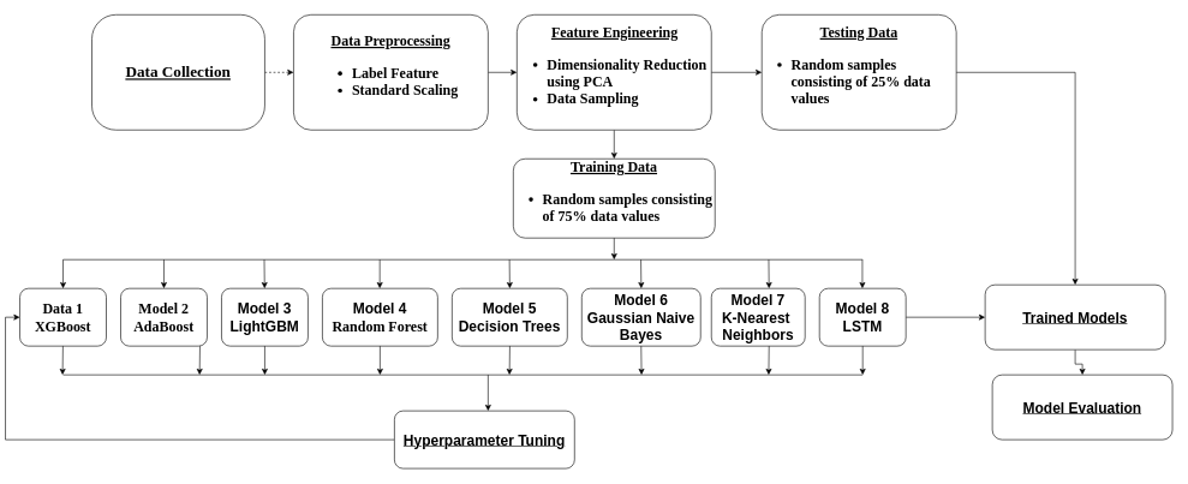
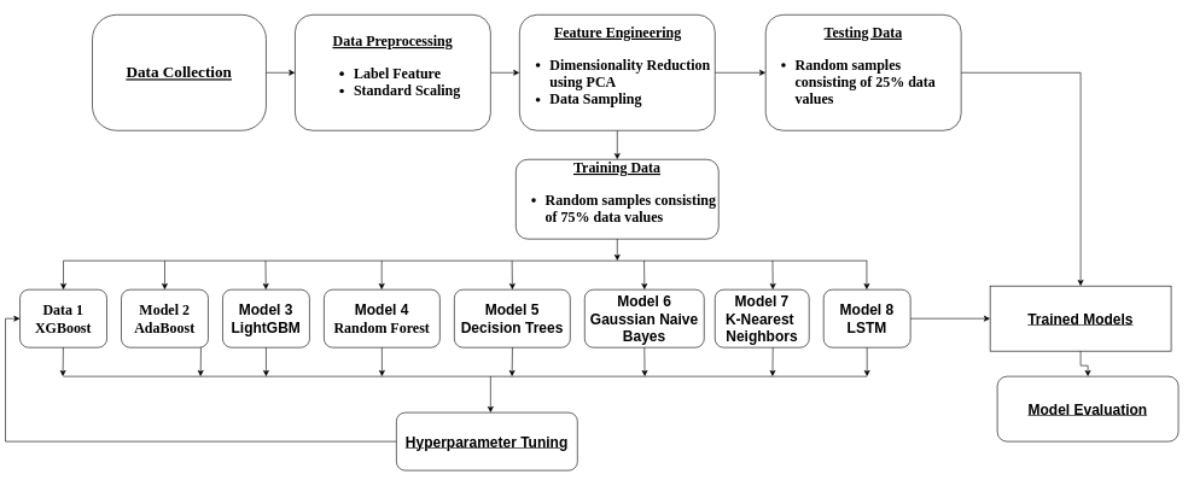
  <mxCell id="0" />
  <mxCell id="1" parent="0" />
- <mxCell id="2" value="" style="edgeStyle=orthogonalEdgeStyle;rounded=0;orthogonalLoop=1;jettySize=auto;html=1;dashed=1;" parent="1" source="3" target="8" edge="1"><mxGeometry relative="1" as="geometry" /></mxCell>
+ <mxCell id="2" value="" style="edgeStyle=orthogonalEdgeStyle;rounded=0;orthogonalLoop=1;jettySize=auto;html=1;" parent="1" source="3" target="8" edge="1"><mxGeometry relative="1" as="geometry" /></mxCell>
  <mxCell id="3" value="&lt;div&gt;&lt;b&gt;&lt;font face=&quot;Times New Roman&quot; size=&quot;1&quot; style=&quot;&quot;&gt;&lt;u style=&quot;font-size: 22px;&quot;&gt;Data Collection&lt;/u&gt;&lt;/font&gt;&lt;/b&gt;&lt;/div&gt;" style="rounded=1;whiteSpace=wrap;html=1;arcSize=21;" parent="1" vertex="1"><mxGeometry x="120" y="20" width="240" height="160" as="geometry" /></mxCell>
  <mxCell id="4" value="" style="edgeStyle=orthogonalEdgeStyle;rounded=0;orthogonalLoop=1;jettySize=auto;html=1;" parent="1" source="6" target="10" edge="1"><mxGeometry relative="1" as="geometry" /></mxCell>
  <mxCell id="5" value="" style="edgeStyle=orthogonalEdgeStyle;rounded=0;orthogonalLoop=1;jettySize=auto;html=1;" parent="1" source="6" target="11" edge="1"><mxGeometry relative="1" as="geometry" /></mxCell>
  <mxCell id="6" value="&lt;div style=&quot;text-align: center; font-size: 20px;&quot;&gt;&lt;b style=&quot;background-color: initial;&quot;&gt;&lt;u style=&quot;&quot;&gt;&lt;font face=&quot;Times New Roman&quot; style=&quot;font-size: 20px;&quot;&gt;Feature Engineering&lt;/font&gt;&lt;/u&gt;&lt;/b&gt;&lt;/div&gt;&lt;div style=&quot;font-size: 20px;&quot;&gt;&lt;ul style=&quot;&quot;&gt;&lt;li style=&quot;&quot;&gt;&lt;font face=&quot;sdK7HCuxwbSfi9Evty2K&quot; style=&quot;font-size: 20px;&quot;&gt;&lt;b&gt;Dimensionality Reduction using PCA&lt;/b&gt;&lt;/font&gt;&lt;/li&gt;&lt;li style=&quot;&quot;&gt;&lt;font face=&quot;sdK7HCuxwbSfi9Evty2K&quot; style=&quot;font-size: 20px;&quot;&gt;&lt;b style=&quot;&quot;&gt;Data Sampling&lt;/b&gt;&lt;/font&gt;&lt;/li&gt;&lt;/ul&gt;&lt;/div&gt;" style="rounded=1;whiteSpace=wrap;html=1;align=left;" parent="1" vertex="1"><mxGeometry x="710" y="20" width="270" height="160" as="geometry" /></mxCell>
  <mxCell id="7" value="" style="edgeStyle=orthogonalEdgeStyle;rounded=0;orthogonalLoop=1;jettySize=auto;html=1;" parent="1" source="8" target="6" edge="1"><mxGeometry relative="1" as="geometry" /></mxCell>
  <mxCell id="8" value="&lt;div style=&quot;font-size: 20px;&quot;&gt;&lt;u style=&quot;&quot;&gt;&lt;font face=&quot;Times New Roman&quot; style=&quot;font-size: 20px;&quot;&gt;&lt;b style=&quot;&quot;&gt;Data Preprocessing&lt;/b&gt;&lt;/font&gt;&lt;/u&gt;&lt;/div&gt;&lt;div style=&quot;font-size: 20px;&quot;&gt;&lt;ul style=&quot;&quot;&gt;&lt;li style=&quot;text-align: left;&quot;&gt;&lt;font face=&quot;PGqCXZ4ydFiPaj5d8xrP&quot; style=&quot;font-size: 20px;&quot;&gt;&lt;b&gt;Label Feature&lt;/b&gt;&lt;/font&gt;&lt;/li&gt;&lt;li style=&quot;text-align: left;&quot;&gt;&lt;font face=&quot;PGqCXZ4ydFiPaj5d8xrP&quot; style=&quot;font-size: 20px;&quot;&gt;&lt;b style=&quot;&quot;&gt;Standard Scaling&lt;/b&gt;&lt;/font&gt;&lt;/li&gt;&lt;/ul&gt;&lt;/div&gt;" style="rounded=1;whiteSpace=wrap;html=1;" parent="1" vertex="1"><mxGeometry x="400" y="20" width="270" height="160" as="geometry" /></mxCell>
  <mxCell id="9" value="" style="edgeStyle=orthogonalEdgeStyle;rounded=0;orthogonalLoop=1;jettySize=auto;html=1;entryX=0.5;entryY=0;entryDx=0;entryDy=0;" parent="1" source="10" target="42" edge="1"><mxGeometry relative="1" as="geometry"><mxPoint x="1505" y="135" as="targetPoint" /></mxGeometry></mxCell>
  <mxCell id="10" value="&lt;b style=&quot;font-size: 20px;&quot;&gt;&lt;u style=&quot;&quot;&gt;&lt;font face=&quot;Times New Roman&quot; style=&quot;font-size: 20px;&quot;&gt;Testing Data&lt;/font&gt;&lt;/u&gt;&lt;/b&gt;&lt;div style=&quot;font-size: 20px;&quot;&gt;&lt;ul style=&quot;&quot;&gt;&lt;li style=&quot;text-align: left;&quot;&gt;&lt;font face=&quot;skZEnSjbpqs2_LfR6URj&quot; style=&quot;font-size: 20px;&quot;&gt;&lt;b style=&quot;&quot;&gt;Random samples consisting of 25% data values&lt;/b&gt;&lt;/font&gt;&lt;/li&gt;&lt;/ul&gt;&lt;/div&gt;" style="rounded=1;whiteSpace=wrap;html=1;align=center;" parent="1" vertex="1"><mxGeometry x="1050" y="20" width="270" height="160" as="geometry" /></mxCell>
  <mxCell id="11" value="&lt;u style=&quot;font-size: 20px;&quot;&gt;&lt;font face=&quot;Times New Roman&quot; style=&quot;font-size: 20px;&quot;&gt;&lt;b style=&quot;&quot;&gt;Training Data&lt;/b&gt;&lt;/font&gt;&lt;/u&gt;&lt;div style=&quot;font-size: 20px;&quot;&gt;&lt;ul style=&quot;&quot;&gt;&lt;li style=&quot;text-align: left;&quot;&gt;&lt;font face=&quot;uvAmvFqhI-wZAGll9MLT&quot; style=&quot;font-size: 20px;&quot;&gt;&lt;b style=&quot;&quot;&gt;Random samples consisting of 75% data values&lt;/b&gt;&lt;/font&gt;&lt;/li&gt;&lt;/ul&gt;&lt;/div&gt;" style="rounded=1;whiteSpace=wrap;html=1;align=center;" parent="1" vertex="1"><mxGeometry x="705" y="220" width="280" height="110" as="geometry" /></mxCell>
  <mxCell id="12" value="" style="endArrow=classic;html=1;rounded=0;exitX=0.5;exitY=1;exitDx=0;exitDy=0;" parent="1" source="11" edge="1"><mxGeometry width="50" height="50" relative="1" as="geometry"><mxPoint x="834.55" y="320" as="sourcePoint" /><mxPoint x="845" y="360" as="targetPoint" /></mxGeometry></mxCell>
  <mxCell id="13" value="" style="endArrow=none;html=1;rounded=0;" parent="1" edge="1"><mxGeometry width="50" height="50" relative="1" as="geometry"><mxPoint x="80" y="360" as="sourcePoint" /><mxPoint x="1190" y="360" as="targetPoint" /><Array as="points" /></mxGeometry></mxCell>
  <mxCell id="14" value="&lt;div style=&quot;font-size: 20px;&quot;&gt;&lt;font face=&quot;Times New Roman&quot; style=&quot;font-size: 20px;&quot;&gt;&lt;b style=&quot;&quot;&gt;Data 1&lt;/b&gt;&lt;/font&gt;&lt;/div&gt;&lt;div style=&quot;font-size: 20px;&quot;&gt;&lt;span style=&quot;white-space: pre;&quot;&gt;&lt;font face=&quot;IAaiEFst-UWG-7PMDflK&quot; style=&quot;font-size: 20px;&quot;&gt;&lt;b style=&quot;&quot;&gt;XGBoost&lt;/b&gt;&lt;/font&gt;&lt;/span&gt;&lt;/div&gt;" style="whiteSpace=wrap;html=1;rounded=1;" parent="1" vertex="1"><mxGeometry x="20" y="400" width="120" height="80" as="geometry" /></mxCell>
  <mxCell id="15" value="&lt;div style=&quot;font-size: 20px;&quot;&gt;&lt;font face=&quot;Times New Roman&quot; style=&quot;font-size: 20px;&quot;&gt;&lt;b&gt;Model 2&lt;/b&gt;&lt;/font&gt;&lt;/div&gt;&lt;div style=&quot;font-size: 20px;&quot;&gt;&lt;span style=&quot;white-space: pre;&quot;&gt;&lt;font face=&quot;YCFdyEEdnI8Ae7hP_QAw&quot; style=&quot;font-size: 20px;&quot;&gt;&lt;b&gt;AdaBoost&lt;/b&gt;&lt;/font&gt;&lt;/span&gt;&lt;/div&gt;" style="whiteSpace=wrap;html=1;rounded=1;" parent="1" vertex="1"><mxGeometry x="160" y="400" width="120" height="80" as="geometry" /></mxCell>
  <mxCell id="16" value="&lt;div style=&quot;font-size: 20px;&quot;&gt;&lt;b style=&quot;&quot;&gt;&lt;font style=&quot;font-size: 20px;&quot;&gt;Model 3&lt;/font&gt;&lt;/b&gt;&lt;/div&gt;&lt;div style=&quot;font-size: 20px;&quot;&gt;&lt;span style=&quot;white-space: pre;&quot;&gt;&lt;b style=&quot;&quot;&gt;&lt;font style=&quot;font-size: 20px;&quot;&gt;LightGBM&lt;/font&gt;&lt;/b&gt;&lt;/span&gt;&lt;/div&gt;" style="whiteSpace=wrap;html=1;rounded=1;" parent="1" vertex="1"><mxGeometry x="300" y="400" width="120" height="80" as="geometry" /></mxCell>
  <mxCell id="17" value="&lt;div style=&quot;font-size: 20px;&quot;&gt;&lt;b style=&quot;&quot;&gt;&lt;font face=&quot;Helvetica&quot; style=&quot;font-size: 20px;&quot;&gt;Model 4&lt;/font&gt;&lt;/b&gt;&lt;/div&gt;&lt;div style=&quot;font-size: 20px;&quot;&gt;&lt;span style=&quot;white-space: pre;&quot;&gt;&lt;b style=&quot;&quot;&gt;&lt;font face=&quot;b5VKJs1_YKPoxNYVoM_w&quot; style=&quot;font-size: 20px;&quot;&gt;Random Forest&lt;/font&gt;&lt;/b&gt;&lt;/span&gt;&lt;/div&gt;" style="whiteSpace=wrap;html=1;rounded=1;" parent="1" vertex="1"><mxGeometry x="440" y="400" width="160" height="80" as="geometry" /></mxCell>
  <mxCell id="18" value="&lt;div style=&quot;font-size: 20px;&quot;&gt;&lt;b style=&quot;&quot;&gt;&lt;font style=&quot;font-size: 20px;&quot;&gt;Model 5&lt;/font&gt;&lt;/b&gt;&lt;/div&gt;&lt;div style=&quot;font-size: 20px;&quot;&gt;&lt;span style=&quot;white-space: pre;&quot;&gt;&lt;b style=&quot;&quot;&gt;&lt;font style=&quot;font-size: 20px;&quot;&gt;Decision Trees&lt;/font&gt;&lt;/b&gt;&lt;/span&gt;&lt;/div&gt;" style="whiteSpace=wrap;html=1;rounded=1;" parent="1" vertex="1"><mxGeometry x="620" y="400" width="160" height="80" as="geometry" /></mxCell>
  <mxCell id="19" value="&lt;div style=&quot;font-size: 20px;&quot;&gt;&lt;b style=&quot;&quot;&gt;&lt;font style=&quot;font-size: 20px;&quot;&gt;Model 6&lt;/font&gt;&lt;/b&gt;&lt;/div&gt;&lt;div style=&quot;font-size: 20px;&quot;&gt;&lt;span style=&quot;white-space: pre;&quot;&gt;&lt;b&gt;&lt;font style=&quot;font-size: 20px;&quot;&gt;Gaussian Naive&lt;/font&gt;&lt;/b&gt;&lt;/span&gt;&lt;/div&gt;&lt;div style=&quot;font-size: 20px;&quot;&gt;&lt;span style=&quot;white-space: pre;&quot;&gt;&lt;b style=&quot;&quot;&gt;&lt;font style=&quot;font-size: 20px;&quot;&gt;Bayes&lt;/font&gt;&lt;/b&gt;&lt;/span&gt;&lt;/div&gt;" style="whiteSpace=wrap;html=1;rounded=1;" parent="1" vertex="1"><mxGeometry x="800" y="400" width="165" height="80" as="geometry" /></mxCell>
  <mxCell id="20" value="&lt;div style=&quot;font-size: 20px;&quot;&gt;&lt;b style=&quot;&quot;&gt;&lt;font style=&quot;font-size: 20px;&quot;&gt;Model 7&lt;/font&gt;&lt;/b&gt;&lt;/div&gt;&lt;div style=&quot;font-size: 20px;&quot;&gt;&lt;span style=&quot;white-space: pre;&quot;&gt;&lt;b&gt;&lt;font style=&quot;font-size: 20px;&quot;&gt;K-Nearest &lt;/font&gt;&lt;/b&gt;&lt;/span&gt;&lt;/div&gt;&lt;div style=&quot;font-size: 20px;&quot;&gt;&lt;span style=&quot;white-space: pre;&quot;&gt;&lt;b style=&quot;&quot;&gt;&lt;font style=&quot;font-size: 20px;&quot;&gt;Neighbors&lt;/font&gt;&lt;/b&gt;&lt;/span&gt;&lt;/div&gt;" style="whiteSpace=wrap;html=1;rounded=1;" parent="1" vertex="1"><mxGeometry x="980" y="400" width="130" height="80" as="geometry" /></mxCell>
  <mxCell id="21" value="" style="edgeStyle=orthogonalEdgeStyle;rounded=0;orthogonalLoop=1;jettySize=auto;html=1;" parent="1" source="22" target="42" edge="1"><mxGeometry relative="1" as="geometry" /></mxCell>
  <mxCell id="22" value="&lt;div style=&quot;font-size: 20px;&quot;&gt;&lt;b style=&quot;&quot;&gt;&lt;font style=&quot;font-size: 20px;&quot;&gt;Model 8&lt;/font&gt;&lt;/b&gt;&lt;/div&gt;&lt;div style=&quot;font-size: 20px;&quot;&gt;&lt;span style=&quot;white-space: pre;&quot;&gt;&lt;b style=&quot;&quot;&gt;&lt;font style=&quot;font-size: 20px;&quot;&gt;LSTM&lt;/font&gt;&lt;/b&gt;&lt;/span&gt;&lt;/div&gt;" style="whiteSpace=wrap;html=1;rounded=1;" parent="1" vertex="1"><mxGeometry x="1130" y="400" width="120" height="80" as="geometry" /></mxCell>
  <mxCell id="23" value="" style="endArrow=classic;html=1;rounded=0;entryX=0.5;entryY=0;entryDx=0;entryDy=0;" parent="1" target="14" edge="1"><mxGeometry width="50" height="50" relative="1" as="geometry"><mxPoint x="80" y="360" as="sourcePoint" /><mxPoint x="180" y="310" as="targetPoint" /></mxGeometry></mxCell>
  <mxCell id="24" value="" style="endArrow=classic;html=1;rounded=0;entryX=0.5;entryY=0;entryDx=0;entryDy=0;" parent="1" target="15" edge="1"><mxGeometry width="50" height="50" relative="1" as="geometry"><mxPoint x="220" y="360" as="sourcePoint" /><mxPoint x="310" y="290" as="targetPoint" /></mxGeometry></mxCell>
  <mxCell id="25" value="" style="endArrow=classic;html=1;rounded=0;" parent="1" edge="1"><mxGeometry width="50" height="50" relative="1" as="geometry"><mxPoint x="519.66" y="360" as="sourcePoint" /><mxPoint x="519.66" y="400" as="targetPoint" /></mxGeometry></mxCell>
  <mxCell id="26" value="" style="endArrow=classic;html=1;rounded=0;" parent="1" edge="1"><mxGeometry width="50" height="50" relative="1" as="geometry"><mxPoint x="699.66" y="360" as="sourcePoint" /><mxPoint x="700.11" y="400" as="targetPoint" /></mxGeometry></mxCell>
  <mxCell id="27" value="" style="endArrow=classic;html=1;rounded=0;" parent="1" edge="1"><mxGeometry width="50" height="50" relative="1" as="geometry"><mxPoint x="882.16" y="360" as="sourcePoint" /><mxPoint x="882.61" y="400" as="targetPoint" /></mxGeometry></mxCell>
  <mxCell id="28" value="" style="endArrow=classic;html=1;rounded=0;" parent="1" edge="1"><mxGeometry width="50" height="50" relative="1" as="geometry"><mxPoint x="1059.55" y="360" as="sourcePoint" /><mxPoint x="1060" y="400" as="targetPoint" /></mxGeometry></mxCell>
  <mxCell id="29" value="" style="endArrow=classic;html=1;rounded=0;" parent="1" edge="1"><mxGeometry width="50" height="50" relative="1" as="geometry"><mxPoint x="1189.57" y="360" as="sourcePoint" /><mxPoint x="1189.57" y="400" as="targetPoint" /></mxGeometry></mxCell>
  <mxCell id="30" value="" style="endArrow=classic;html=1;rounded=0;entryX=0.5;entryY=0;entryDx=0;entryDy=0;" parent="1" edge="1"><mxGeometry width="50" height="50" relative="1" as="geometry"><mxPoint x="79.79" y="480" as="sourcePoint" /><mxPoint x="79.29" y="520" as="targetPoint" /></mxGeometry></mxCell>
  <mxCell id="31" value="" style="endArrow=classic;html=1;rounded=0;entryX=0.5;entryY=0;entryDx=0;entryDy=0;" parent="1" edge="1"><mxGeometry width="50" height="50" relative="1" as="geometry"><mxPoint x="270" y="480" as="sourcePoint" /><mxPoint x="269.5" y="520" as="targetPoint" /></mxGeometry></mxCell>
  <mxCell id="32" value="" style="endArrow=classic;html=1;rounded=0;exitX=0.5;exitY=1;exitDx=0;exitDy=0;" parent="1" source="16" edge="1"><mxGeometry width="50" height="50" relative="1" as="geometry"><mxPoint x="430" y="490" as="sourcePoint" /><mxPoint x="360" y="520" as="targetPoint" /></mxGeometry></mxCell>
  <mxCell id="33" value="" style="endArrow=classic;html=1;rounded=0;exitX=0.5;exitY=1;exitDx=0;exitDy=0;" parent="1" source="17" edge="1"><mxGeometry width="50" height="50" relative="1" as="geometry"><mxPoint x="590" y="490" as="sourcePoint" /><mxPoint x="520" y="520" as="targetPoint" /><Array as="points" /></mxGeometry></mxCell>
  <mxCell id="34" value="" style="endArrow=classic;html=1;rounded=0;entryX=0.5;entryY=0;entryDx=0;entryDy=0;" parent="1" edge="1"><mxGeometry width="50" height="50" relative="1" as="geometry"><mxPoint x="700.16" y="480" as="sourcePoint" /><mxPoint x="699.66" y="520" as="targetPoint" /></mxGeometry></mxCell>
  <mxCell id="35" value="" style="endArrow=classic;html=1;rounded=0;entryX=0.5;entryY=0;entryDx=0;entryDy=0;" parent="1" edge="1"><mxGeometry width="50" height="50" relative="1" as="geometry"><mxPoint x="1060" y="480" as="sourcePoint" /><mxPoint x="1059.5" y="520" as="targetPoint" /></mxGeometry></mxCell>
  <mxCell id="36" value="" style="endArrow=classic;html=1;rounded=0;exitX=0.5;exitY=1;exitDx=0;exitDy=0;" parent="1" source="22" edge="1"><mxGeometry width="50" height="50" relative="1" as="geometry"><mxPoint x="1215" y="470" as="sourcePoint" /><mxPoint x="1190" y="520" as="targetPoint" /></mxGeometry></mxCell>
  <mxCell id="37" value="" style="endArrow=none;html=1;rounded=0;" parent="1" edge="1"><mxGeometry width="50" height="50" relative="1" as="geometry"><mxPoint x="80" y="520" as="sourcePoint" /><mxPoint x="1190" y="520" as="targetPoint" /><Array as="points" /></mxGeometry></mxCell>
  <mxCell id="38" value="" style="endArrow=classic;html=1;rounded=0;entryX=0.5;entryY=0;entryDx=0;entryDy=0;" parent="1" edge="1"><mxGeometry width="50" height="50" relative="1" as="geometry"><mxPoint x="670" y="520" as="sourcePoint" /><mxPoint x="670" y="570" as="targetPoint" /></mxGeometry></mxCell>
  <mxCell id="39" value="" style="edgeStyle=orthogonalEdgeStyle;rounded=0;orthogonalLoop=1;jettySize=auto;html=1;entryX=0;entryY=0.5;entryDx=0;entryDy=0;" parent="1" source="40" target="14" edge="1"><mxGeometry relative="1" as="geometry"><mxPoint x="-20" y="440" as="targetPoint" /></mxGeometry></mxCell>
  <mxCell id="40" value="&lt;b&gt;&lt;u&gt;&lt;font style=&quot;font-size: 20px;&quot;&gt;Hyperparameter Tuning&lt;/font&gt;&lt;/u&gt;&lt;/b&gt;" style="rounded=1;whiteSpace=wrap;html=1;align=center;" parent="1" vertex="1"><mxGeometry x="540" y="570" width="250" height="80" as="geometry" /></mxCell>
  <mxCell id="41" value="" style="edgeStyle=orthogonalEdgeStyle;rounded=0;orthogonalLoop=1;jettySize=auto;html=1;" parent="1" source="42" target="43" edge="1"><mxGeometry relative="1" as="geometry" /></mxCell>
- <mxCell id="42" value="&lt;b&gt;&lt;u&gt;&lt;font style=&quot;font-size: 20px;&quot;&gt;Trained Models&lt;/font&gt;&lt;/u&gt;&lt;/b&gt;" style="rounded=1;whiteSpace=wrap;html=1;align=center;" parent="1" vertex="1"><mxGeometry x="1360" y="395" width="250" height="90" as="geometry" /></mxCell>
+ <mxCell id="42" value="&lt;b&gt;&lt;u&gt;&lt;font style=&quot;font-size: 20px;&quot;&gt;Trained Models&lt;/font&gt;&lt;/u&gt;&lt;/b&gt;" style="whiteSpace=wrap;html=1;align=center;rounded=0;" parent="1" vertex="1"><mxGeometry x="1360" y="395" width="250" height="90" as="geometry" /></mxCell>
  <mxCell id="43" value="&lt;b&gt;&lt;u&gt;&lt;font style=&quot;font-size: 20px;&quot;&gt;Model Evaluation&lt;/font&gt;&lt;/u&gt;&lt;/b&gt;" style="rounded=1;whiteSpace=wrap;html=1;align=center;" parent="1" vertex="1"><mxGeometry x="1370" y="520" width="250" height="90" as="geometry" /></mxCell>
  <mxCell id="44" value="" style="endArrow=classic;html=1;rounded=0;" edge="1" parent="1"><mxGeometry width="50" height="50" relative="1" as="geometry"><mxPoint x="359.29" y="360" as="sourcePoint" /><mxPoint x="359.74" y="400" as="targetPoint" /></mxGeometry></mxCell>
  <mxCell id="45" value="" style="endArrow=classic;html=1;rounded=0;exitX=0.5;exitY=1;exitDx=0;exitDy=0;" edge="1" parent="1" source="19"><mxGeometry width="50" height="50" relative="1" as="geometry"><mxPoint y="520" as="sourcePoint" x="790" /><mxPoint x="883" y="520" as="targetPoint" /></mxGeometry></mxCell>
